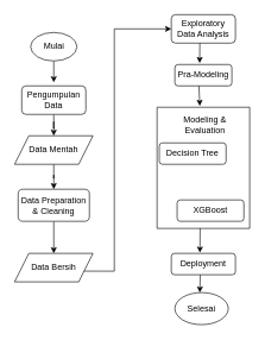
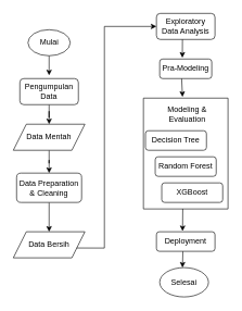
  <mxCell id="0" />
  <mxCell id="1" parent="0" />
  <mxCell id="2" value="" style="edgeStyle=orthogonalEdgeStyle;rounded=0;orthogonalLoop=1;jettySize=auto;html=1;" parent="1" source="3" target="7" edge="1"><mxGeometry relative="1" as="geometry" /></mxCell>
  <mxCell id="3" value="Pengumpulan Data" style="rounded=1;whiteSpace=wrap;html=1;fontSize=12;glass=0;strokeWidth=1;shadow=0;" parent="1" vertex="1"><mxGeometry x="30" y="120" width="90" height="40" as="geometry" /></mxCell>
  <mxCell id="4" value="" style="edgeStyle=orthogonalEdgeStyle;rounded=0;orthogonalLoop=1;jettySize=auto;html=1;" parent="1" source="5" edge="1"><mxGeometry relative="1" as="geometry"><mxPoint x="75" y="115" as="targetPoint" /></mxGeometry></mxCell>
  <mxCell id="5" value="Mulai" style="ellipse;whiteSpace=wrap;html=1;" parent="1" vertex="1"><mxGeometry x="42.5" y="45" width="65" height="40" as="geometry" /></mxCell>
  <mxCell id="6" value="" style="edgeStyle=orthogonalEdgeStyle;rounded=0;orthogonalLoop=1;jettySize=auto;html=1;" parent="1" source="7" target="9" edge="1"><mxGeometry relative="1" as="geometry" /></mxCell>
  <mxCell id="7" value="Data Mentah" style="shape=parallelogram;perimeter=parallelogramPerimeter;whiteSpace=wrap;html=1;fixedSize=1;" parent="1" vertex="1"><mxGeometry x="20" y="190" width="110" height="40" as="geometry" /></mxCell>
  <mxCell id="8" value="" style="edgeStyle=orthogonalEdgeStyle;rounded=0;orthogonalLoop=1;jettySize=auto;html=1;" parent="1" source="9" target="10" edge="1"><mxGeometry relative="1" as="geometry" /></mxCell>
  <mxCell id="9" value="Data Preparation &amp;amp; Cleaning" style="rounded=1;whiteSpace=wrap;html=1;fontSize=12;glass=0;strokeWidth=1;shadow=0;" parent="1" vertex="1"><mxGeometry x="25" y="265" width="100" height="45" as="geometry" /></mxCell>
  <mxCell id="10" value="Data Bersih" style="shape=parallelogram;perimeter=parallelogramPerimeter;whiteSpace=wrap;html=1;fixedSize=1;" parent="1" vertex="1"><mxGeometry x="20" y="355" width="110" height="40" as="geometry" /></mxCell>
  <mxCell id="11" value="Exploratory Data Analysis" style="rounded=1;whiteSpace=wrap;html=1;fontSize=12;glass=0;strokeWidth=1;shadow=0;" parent="1" vertex="1"><mxGeometry x="240" y="20" width="90" height="40" as="geometry" /></mxCell>
  <mxCell id="12" value="Pra-Modeling" style="rounded=1;whiteSpace=wrap;html=1;fontSize=12;glass=0;strokeWidth=1;shadow=0;" parent="1" vertex="1"><mxGeometry x="245" y="90" width="80" height="30" as="geometry" /></mxCell>
  <mxCell id="13" value="" style="endArrow=none;html=1;rounded=0;" parent="1" edge="1"><mxGeometry width="50" height="50" relative="1" as="geometry"><mxPoint x="160" y="380" as="sourcePoint" /><mxPoint x="160" y="40" as="targetPoint" /></mxGeometry></mxCell>
  <mxCell id="14" value="" style="endArrow=classic;html=1;rounded=0;entryX=0;entryY=0.5;entryDx=0;entryDy=0;" parent="1" target="11" edge="1"><mxGeometry width="50" height="50" relative="1" as="geometry"><mxPoint x="160" y="40" as="sourcePoint" /><mxPoint x="210" y="-10" as="targetPoint" /></mxGeometry></mxCell>
  <mxCell id="15" value="" style="endArrow=classic;html=1;rounded=0;entryX=0.435;entryY=-0.067;entryDx=0;entryDy=0;entryPerimeter=0;" parent="1" target="12" edge="1"><mxGeometry width="50" height="50" relative="1" as="geometry"><mxPoint x="280" y="60" as="sourcePoint" /><mxPoint x="330" y="10" as="targetPoint" /></mxGeometry></mxCell>
  <mxCell id="16" value="" style="swimlane;startSize=0;" parent="1" vertex="1"><mxGeometry x="220" y="150" width="130" height="170" as="geometry" /></mxCell>
  <mxCell id="17" value="&lt;span style=&quot;line-height: 107%;&quot;&gt;&lt;font style=&quot;font-size: 12px;&quot;&gt;Decision Tree&lt;/font&gt;&lt;/span&gt;" style="rounded=1;whiteSpace=wrap;html=1;fontSize=12;glass=0;strokeWidth=1;shadow=0;" parent="16" vertex="1"><mxGeometry x="3.13" y="50" width="93.75" height="30" as="geometry" /></mxCell>
+ <mxCell id="18" value="&lt;span style=&quot;line-height: 107%;&quot;&gt;&lt;font style=&quot;font-size: 12px;&quot;&gt;Random Forest&lt;/font&gt;&lt;/span&gt;" style="rounded=1;whiteSpace=wrap;html=1;fontSize=12;glass=0;strokeWidth=1;shadow=0;" parent="16" vertex="1"><mxGeometry x="18.13" y="90" width="93.75" height="30" as="geometry" /></mxCell>
  <mxCell id="19" value="XGBoost" style="rounded=1;whiteSpace=wrap;html=1;fontSize=12;glass=0;strokeWidth=1;shadow=0;" parent="16" vertex="1"><mxGeometry x="28.13" y="130" width="93.75" height="30" as="geometry" /></mxCell>
  <mxCell id="20" value="Modeling &amp;amp; Evaluation" style="text;html=1;align=center;verticalAlign=middle;whiteSpace=wrap;rounded=0;" parent="16" vertex="1"><mxGeometry x="35" y="20" width="65" height="10" as="geometry" /></mxCell>
  <mxCell id="21" value="" style="endArrow=none;html=1;rounded=0;entryX=0.886;entryY=0.623;entryDx=0;entryDy=0;entryPerimeter=0;" parent="1" target="10" edge="1"><mxGeometry width="50" height="50" relative="1" as="geometry"><mxPoint x="160" y="380" as="sourcePoint" /><mxPoint x="200" y="380" as="targetPoint" /></mxGeometry></mxCell>
  <mxCell id="22" value="Deployment" style="rounded=1;whiteSpace=wrap;html=1;fontSize=12;glass=0;strokeWidth=1;shadow=0;" parent="1" vertex="1"><mxGeometry x="240" y="355" width="90" height="30" as="geometry" /></mxCell>
  <mxCell id="23" value="Selesai" style="ellipse;whiteSpace=wrap;html=1;" parent="1" vertex="1"><mxGeometry x="245" y="410" width="75" height="45" as="geometry" /></mxCell>
  <mxCell id="24" value="" style="endArrow=classic;html=1;rounded=0;exitX=0.422;exitY=1.001;exitDx=0;exitDy=0;exitPerimeter=0;entryX=0.462;entryY=-0.011;entryDx=0;entryDy=0;entryPerimeter=0;" edge="1" parent="1" source="12" target="16"><mxGeometry width="50" height="50" relative="1" as="geometry"><mxPoint x="280" y="190" as="sourcePoint" /><mxPoint x="330" y="140" as="targetPoint" /></mxGeometry></mxCell>
  <mxCell id="25" value="" style="endArrow=classic;html=1;rounded=0;exitX=0.465;exitY=0.999;exitDx=0;exitDy=0;exitPerimeter=0;entryX=0.446;entryY=-0.033;entryDx=0;entryDy=0;entryPerimeter=0;" edge="1" parent="1" source="16" target="22"><mxGeometry width="50" height="50" relative="1" as="geometry"><mxPoint x="250" y="370" as="sourcePoint" /><mxPoint x="300" y="320" as="targetPoint" /></mxGeometry></mxCell>
  <mxCell id="26" value="" style="endArrow=classic;html=1;rounded=0;exitX=0.451;exitY=1.007;exitDx=0;exitDy=0;entryX=0.467;entryY=0;entryDx=0;entryDy=0;entryPerimeter=0;exitPerimeter=0;" edge="1" parent="1" source="22" target="23"><mxGeometry width="50" height="50" relative="1" as="geometry"><mxPoint x="320" y="370" as="sourcePoint" /><mxPoint x="370" y="320" as="targetPoint" /></mxGeometry></mxCell>
